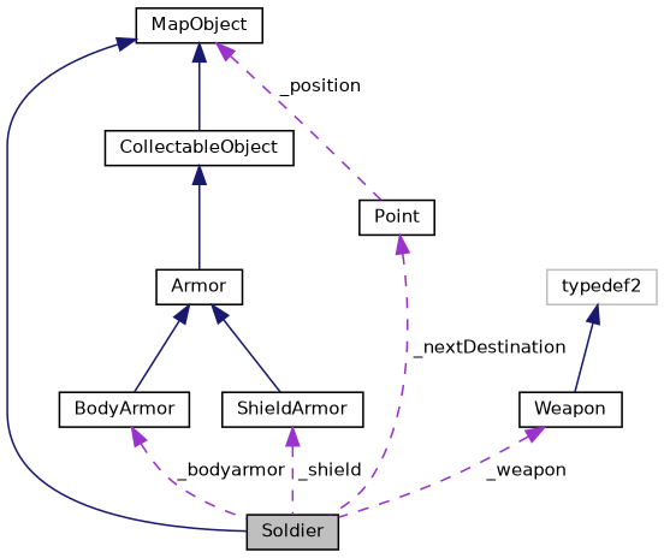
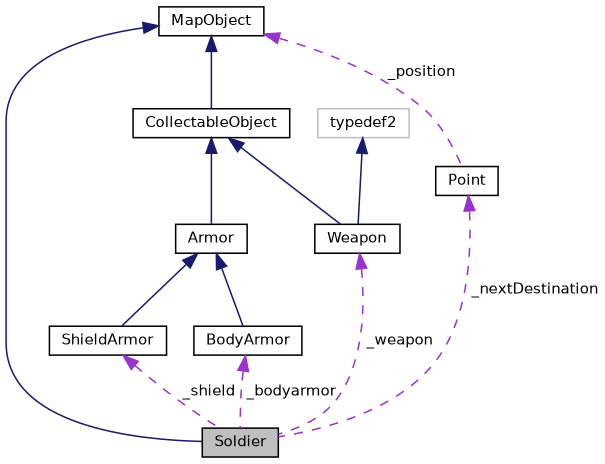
  digraph {
    node [color=black fillcolor=white fontname=Helvetica fontsize=10 shape=record style=filled]
    edge [color=midnightblue dir=back fontname=Helvetica fontsize=10 labelfontname=Helvetica labelfontsize=10 style=solid]
    n1 [fillcolor=grey75 fontcolor=black height=0.2 label=Soldier width=0.4]
    n2 [height=0.2 label=MapObject width=0.4]
    n3 [height=0.2 label=CollectableObject width=0.4]
    n4 [height=0.2 label=Point width=0.4]
    n5 [height=0.2 label=Armor width=0.4]
    n6 [height=0.2 label=Weapon width=0.4]
    n7 [height=0.2 label=BodyArmor width=0.4]
    n8 [height=0.2 label=ShieldArmor width=0.4]
    n9 [color=grey75 height=0.2 label=typedef2 width=0.4]
    n2 -> n1
    n2 -> n3
    n2 -> n4 [color=darkorchid3 label=" _position" style=dashed]
    n3 -> n5
+   n3 -> n6
    n4 -> n1 [color=darkorchid3 label=" _nextDestination" style=dashed]
    n5 -> n7
    n5 -> n8
    n6 -> n1 [color=darkorchid3 label=" _weapon" style=dashed]
    n7 -> n1 [color=darkorchid3 label=" _bodyarmor" style=dashed]
    n8 -> n1 [color=darkorchid3 label=" _shield" style=dashed]
    n9 -> n6
  }
